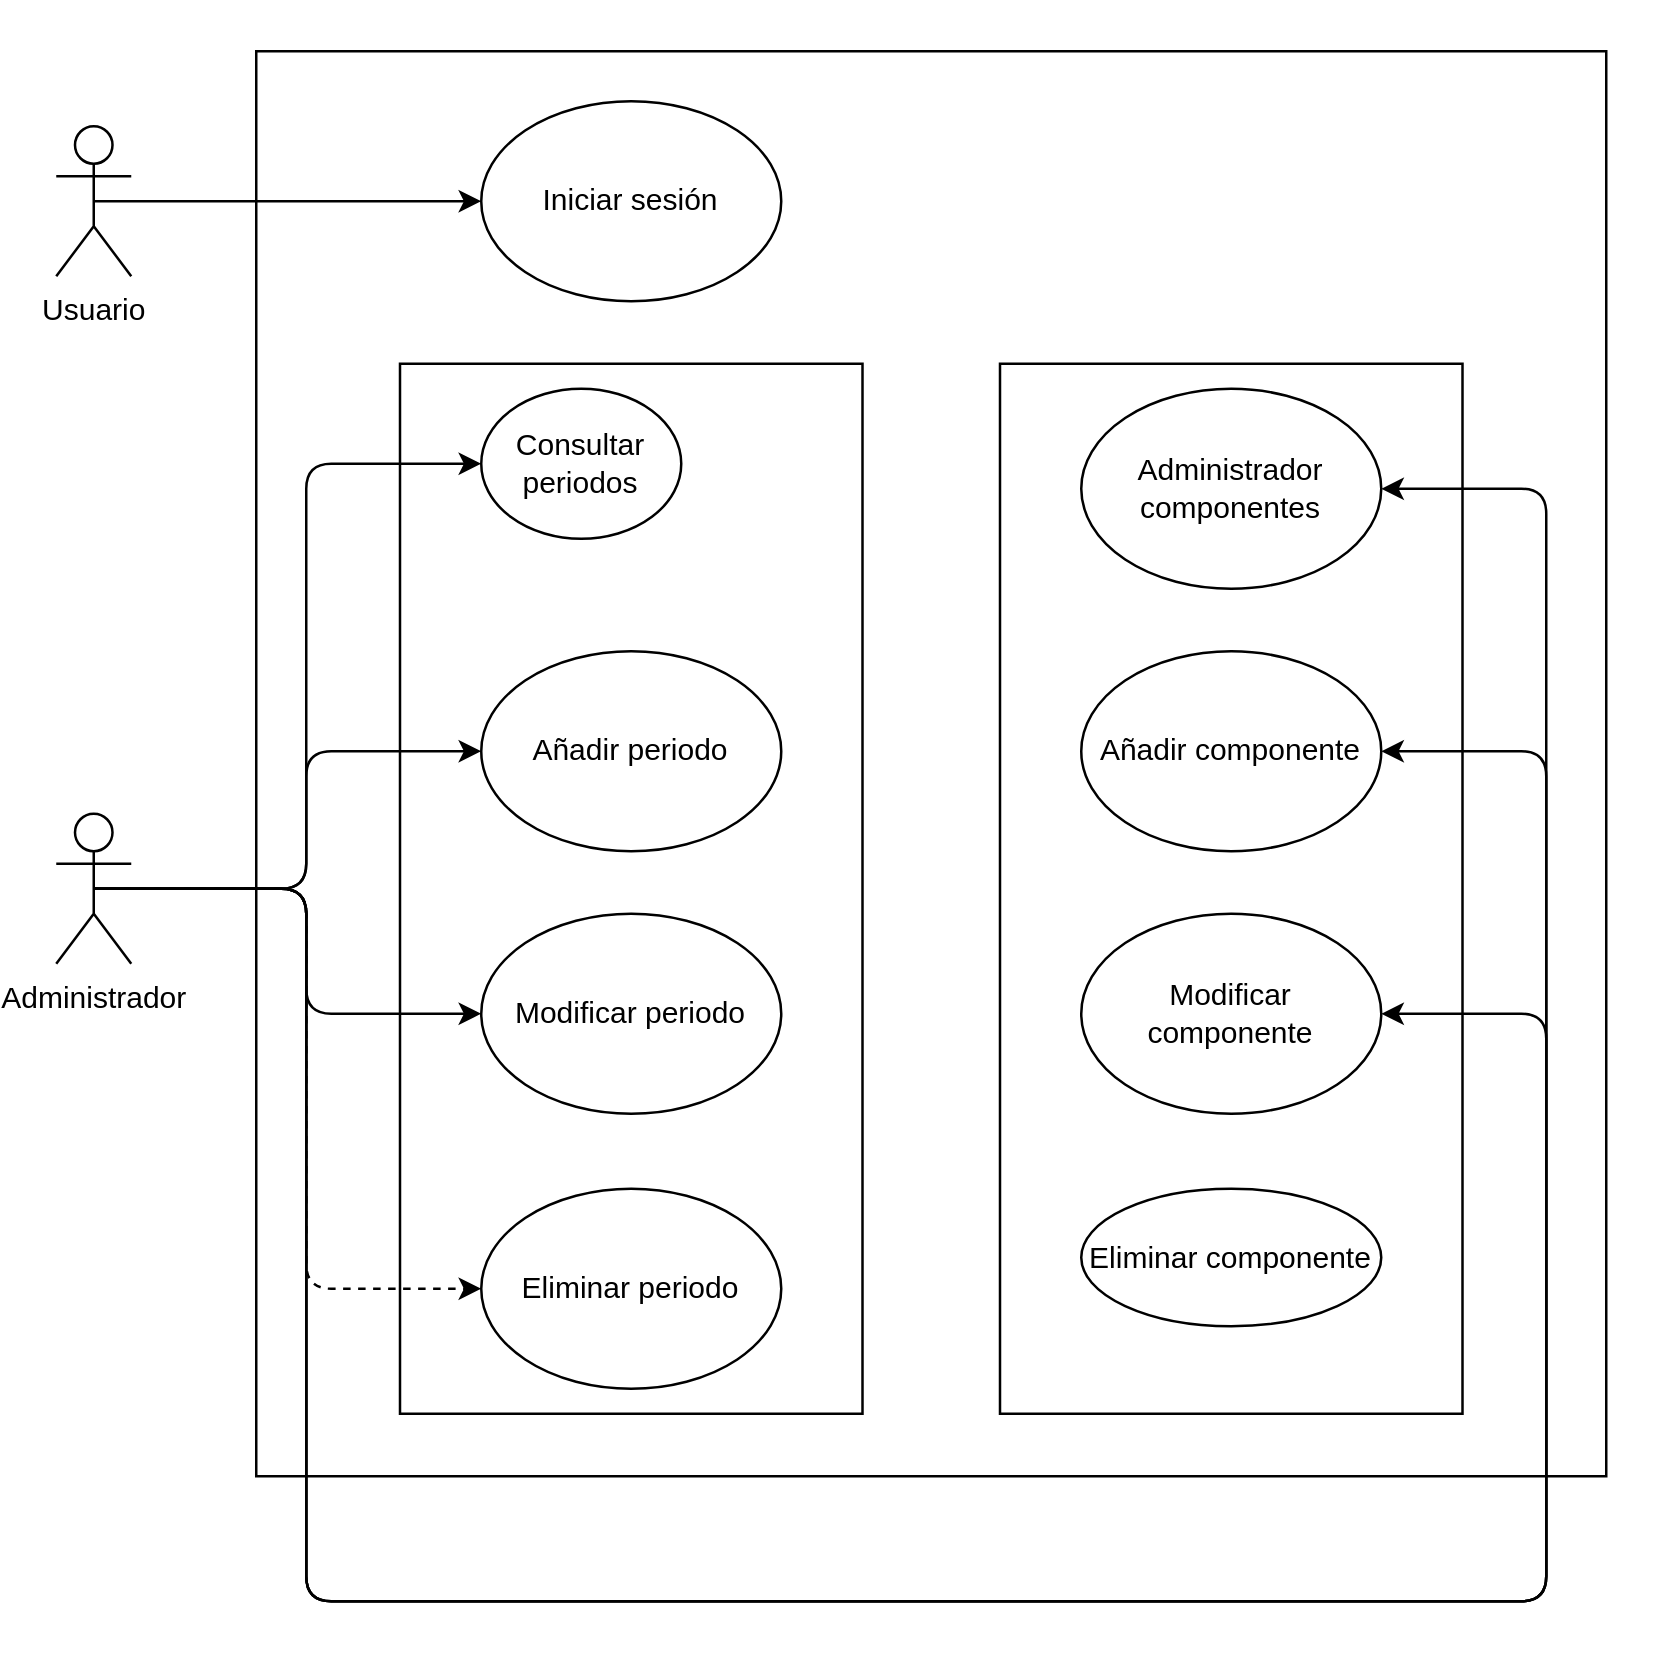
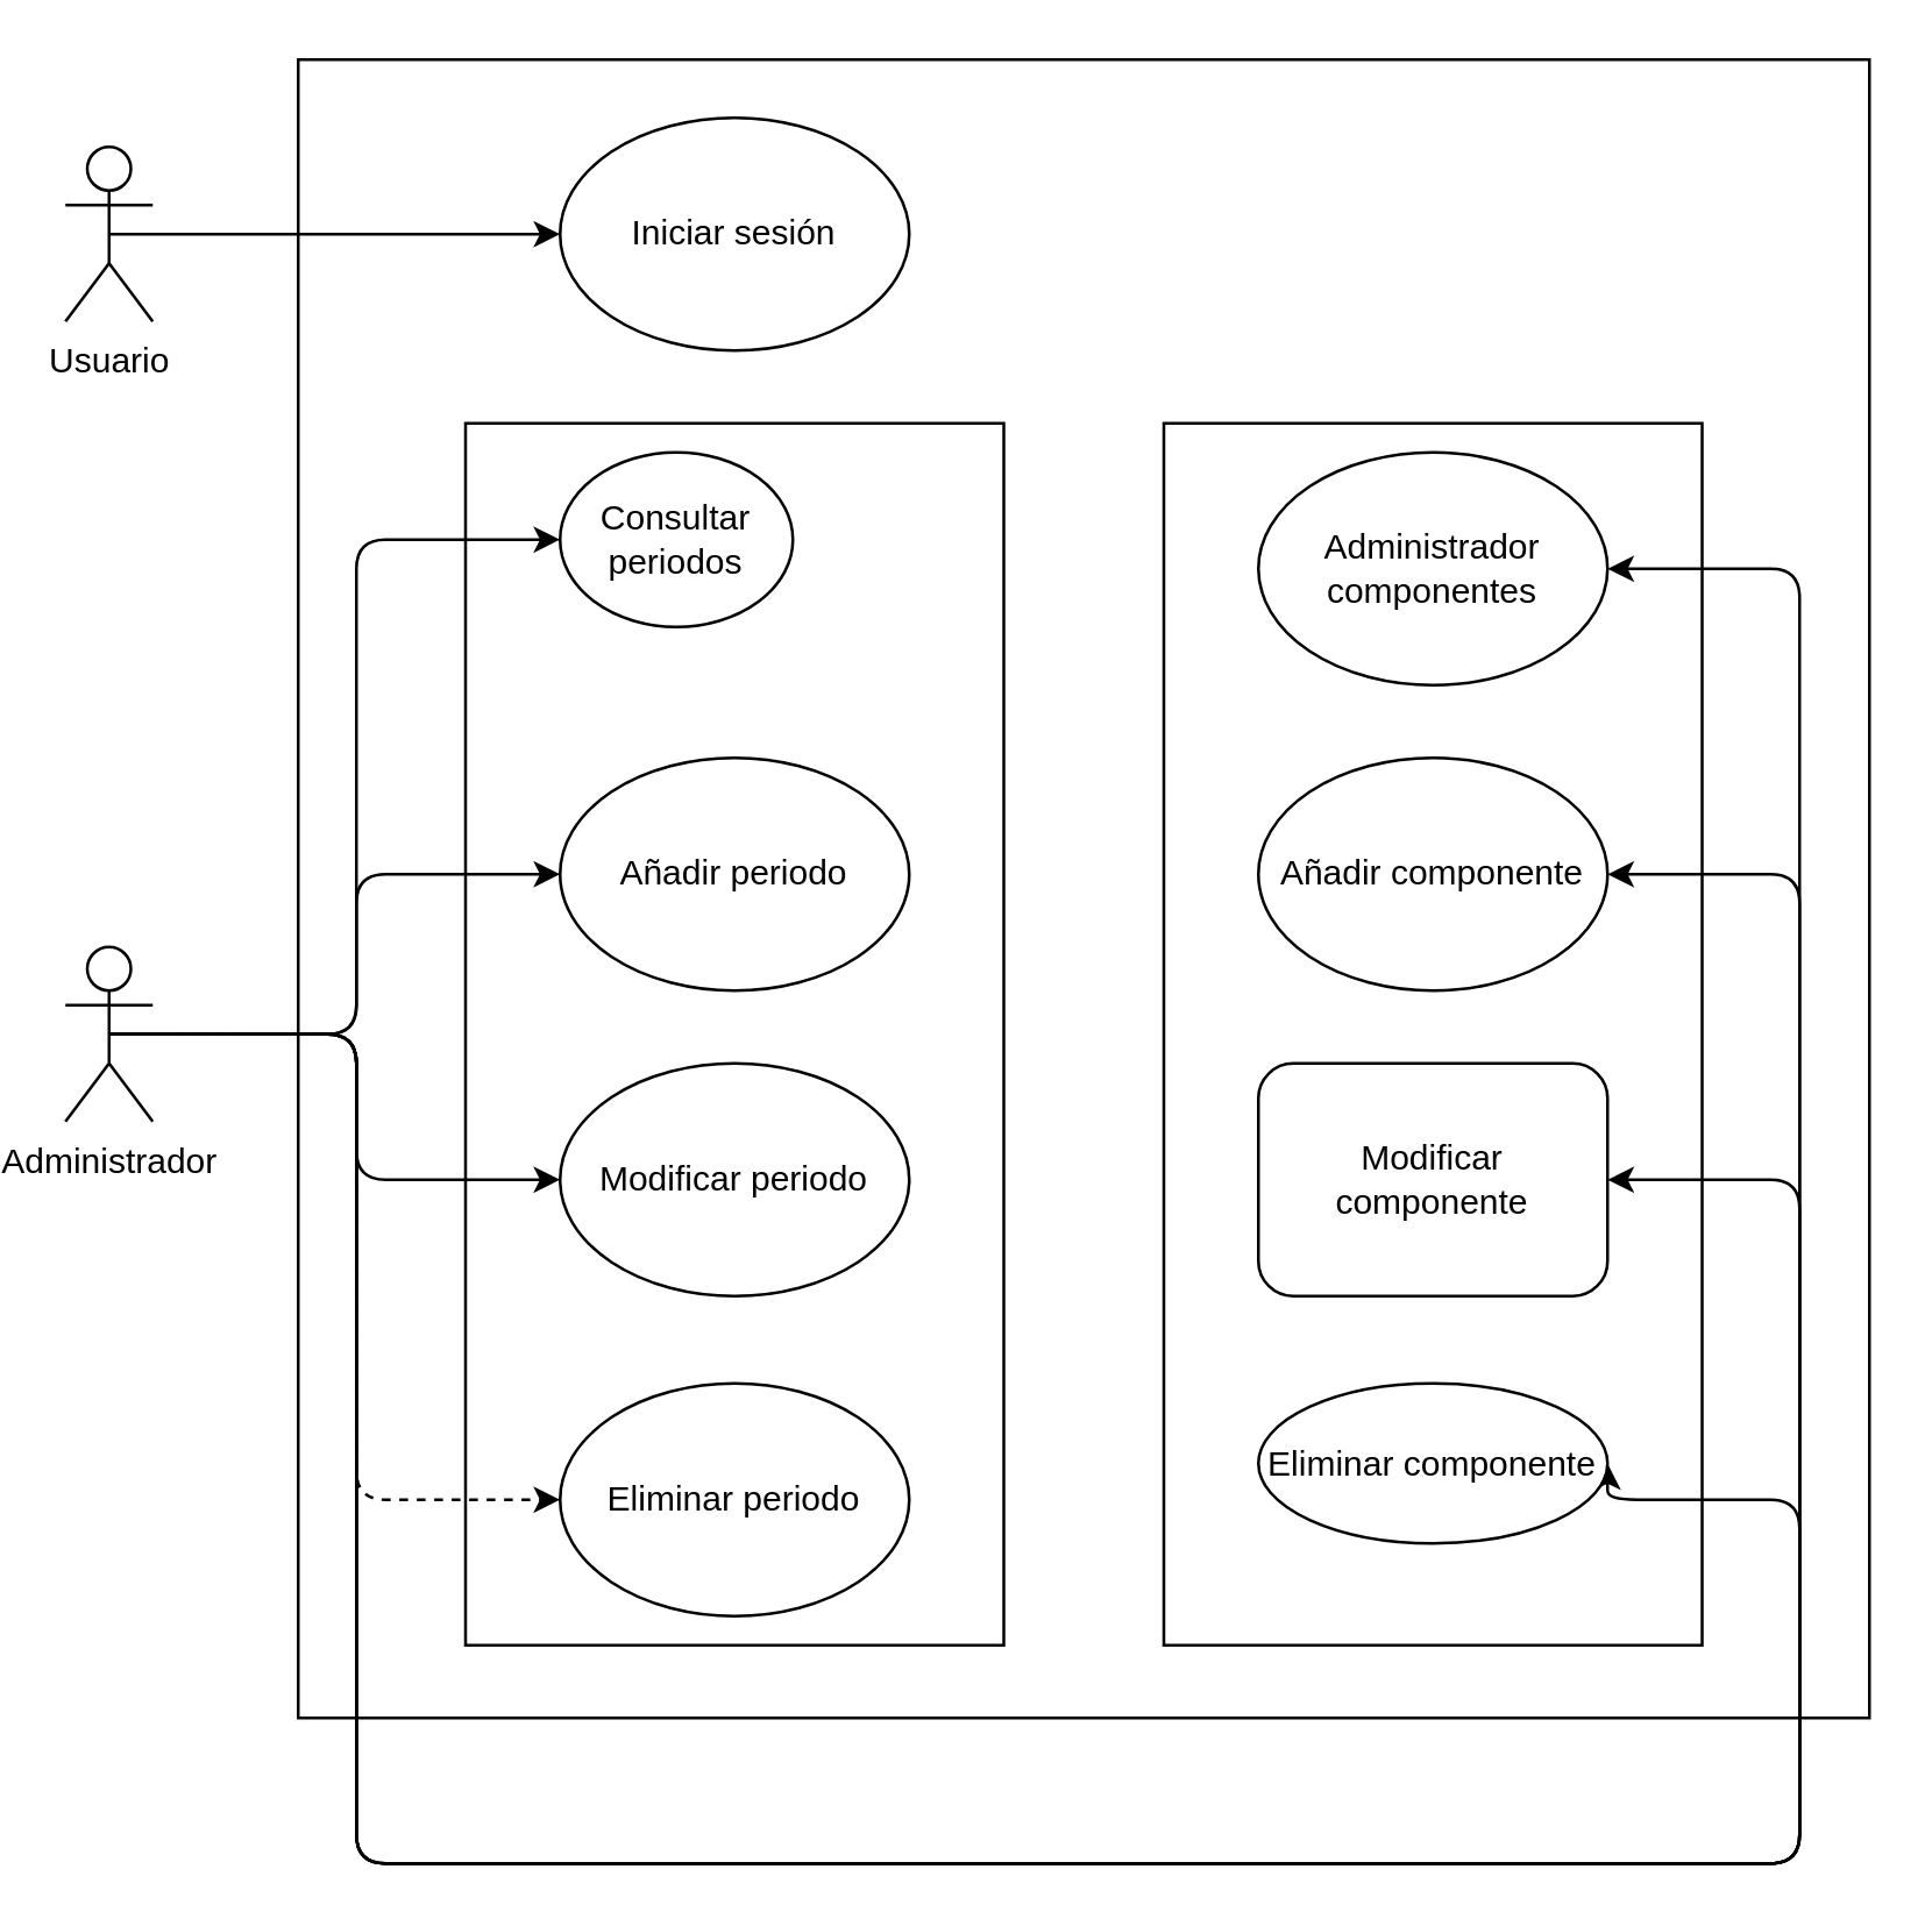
  <mxCell id="0" />
  <mxCell id="1" parent="0" />
  <mxCell id="2" value="" style="rounded=0;whiteSpace=wrap;html=1;" vertex="1" parent="1"><mxGeometry x="100" y="20" width="540" height="570" as="geometry" /></mxCell>
  <mxCell id="3" value="" style="rounded=0;whiteSpace=wrap;html=1;" vertex="1" parent="1"><mxGeometry x="397.5" y="145" width="185" height="420" as="geometry" /></mxCell>
  <mxCell id="4" value="" style="rounded=0;whiteSpace=wrap;html=1;" vertex="1" parent="1"><mxGeometry x="157.5" y="145" width="185" height="420" as="geometry" /></mxCell>
  <mxCell id="5" style="edgeStyle=orthogonalEdgeStyle;rounded=1;orthogonalLoop=1;jettySize=auto;html=1;exitX=0.5;exitY=0.5;exitDx=0;exitDy=0;exitPerimeter=0;entryX=0;entryY=0.5;entryDx=0;entryDy=0;" edge="1" parent="1" source="13" target="20"><mxGeometry relative="1" as="geometry" /></mxCell>
  <mxCell id="6" style="edgeStyle=orthogonalEdgeStyle;rounded=1;orthogonalLoop=1;jettySize=auto;html=1;exitX=0.5;exitY=0.5;exitDx=0;exitDy=0;exitPerimeter=0;entryX=0;entryY=0.5;entryDx=0;entryDy=0;" edge="1" parent="1" source="13" target="18"><mxGeometry relative="1" as="geometry" /></mxCell>
  <mxCell id="7" style="edgeStyle=orthogonalEdgeStyle;rounded=1;orthogonalLoop=1;jettySize=auto;html=1;exitX=0.5;exitY=0.5;exitDx=0;exitDy=0;exitPerimeter=0;entryX=0;entryY=0.5;entryDx=0;entryDy=0;" edge="1" parent="1" source="13" target="14"><mxGeometry relative="1" as="geometry" /></mxCell>
  <mxCell id="8" style="edgeStyle=orthogonalEdgeStyle;rounded=1;orthogonalLoop=1;jettySize=auto;html=1;exitX=0.5;exitY=0.5;exitDx=0;exitDy=0;exitPerimeter=0;entryX=0;entryY=0.5;entryDx=0;entryDy=0;dashed=1;" edge="1" parent="1" source="13" target="16"><mxGeometry relative="1" as="geometry" /></mxCell>
+ <mxCell id="9" style="edgeStyle=orthogonalEdgeStyle;rounded=1;orthogonalLoop=1;jettySize=auto;html=1;exitX=0.5;exitY=0.5;exitDx=0;exitDy=0;exitPerimeter=0;entryX=1;entryY=0.5;entryDx=0;entryDy=0;" edge="1" parent="1" source="13" target="17"><mxGeometry relative="1" as="geometry"><Array as="points"><mxPoint x="120" y="355" /><mxPoint x="120" y="640" /><mxPoint x="616" y="640" /><mxPoint x="616" y="515" /></Array></mxGeometry></mxCell>
  <mxCell id="10" style="edgeStyle=orthogonalEdgeStyle;rounded=1;orthogonalLoop=1;jettySize=auto;html=1;exitX=0.5;exitY=0.5;exitDx=0;exitDy=0;exitPerimeter=0;entryX=1;entryY=0.5;entryDx=0;entryDy=0;" edge="1" parent="1" source="13" target="15"><mxGeometry relative="1" as="geometry"><Array as="points"><mxPoint x="120" y="355" /><mxPoint x="120" y="640" /><mxPoint x="616" y="640" /><mxPoint x="616" y="405" /></Array></mxGeometry></mxCell>
  <mxCell id="11" style="edgeStyle=orthogonalEdgeStyle;rounded=1;orthogonalLoop=1;jettySize=auto;html=1;exitX=0.5;exitY=0.5;exitDx=0;exitDy=0;exitPerimeter=0;entryX=1;entryY=0.5;entryDx=0;entryDy=0;" edge="1" parent="1" source="13" target="19"><mxGeometry relative="1" as="geometry"><Array as="points"><mxPoint x="120" y="355" /><mxPoint x="120" y="640" /><mxPoint x="616" y="640" /><mxPoint x="616" y="300" /></Array></mxGeometry></mxCell>
  <mxCell id="12" style="edgeStyle=orthogonalEdgeStyle;rounded=1;orthogonalLoop=1;jettySize=auto;html=1;exitX=0.5;exitY=0.5;exitDx=0;exitDy=0;exitPerimeter=0;entryX=1;entryY=0.5;entryDx=0;entryDy=0;" edge="1" parent="1" source="13" target="21"><mxGeometry relative="1" as="geometry"><Array as="points"><mxPoint x="120" y="355" /><mxPoint x="120" y="640" /><mxPoint x="616" y="640" /><mxPoint x="616" y="195" /></Array></mxGeometry></mxCell>
  <mxCell id="13" value="Administrador" style="shape=umlActor;verticalLabelPosition=bottom;verticalAlign=top;html=1;outlineConnect=0;" vertex="1" parent="1"><mxGeometry x="20" y="325" width="30" height="60" as="geometry" /></mxCell>
  <mxCell id="14" value="Modificar periodo" style="ellipse;whiteSpace=wrap;html=1;" vertex="1" parent="1"><mxGeometry x="190" y="365" width="120" height="80" as="geometry" /></mxCell>
- <mxCell id="15" value="Modificar componente" style="ellipse;whiteSpace=wrap;html=1;" vertex="1" parent="1"><mxGeometry x="430" y="365" width="120" height="80" as="geometry" /></mxCell>
+ <mxCell id="15" value="Modificar componente" style="whiteSpace=wrap;html=1;rounded=1;" vertex="1" parent="1"><mxGeometry x="430" y="365" width="120" height="80" as="geometry" /></mxCell>
  <mxCell id="16" value="Eliminar periodo" style="ellipse;whiteSpace=wrap;html=1;" vertex="1" parent="1"><mxGeometry x="190" y="475" width="120" height="80" as="geometry" /></mxCell>
  <mxCell id="17" value="Eliminar componente" style="ellipse;whiteSpace=wrap;html=1;" vertex="1" parent="1"><mxGeometry x="430" y="475" width="120" height="55" as="geometry" /></mxCell>
  <mxCell id="18" value="Añadir periodo" style="ellipse;whiteSpace=wrap;html=1;" vertex="1" parent="1"><mxGeometry x="190" y="260" width="120" height="80" as="geometry" /></mxCell>
  <mxCell id="19" value="Añadir componente" style="ellipse;whiteSpace=wrap;html=1;" vertex="1" parent="1"><mxGeometry x="430" y="260" width="120" height="80" as="geometry" /></mxCell>
  <mxCell id="20" value="Consultar periodos" style="ellipse;whiteSpace=wrap;html=1;" vertex="1" parent="1"><mxGeometry x="190" y="155" width="80" height="60" as="geometry" /></mxCell>
  <mxCell id="21" value="Administrador componentes" style="ellipse;whiteSpace=wrap;html=1;" vertex="1" parent="1"><mxGeometry x="430" y="155" width="120" height="80" as="geometry" /></mxCell>
  <mxCell id="22" value="Iniciar sesión" style="ellipse;whiteSpace=wrap;html=1;" vertex="1" parent="1"><mxGeometry x="190" y="40" width="120" height="80" as="geometry" /></mxCell>
  <mxCell id="23" style="edgeStyle=orthogonalEdgeStyle;rounded=0;orthogonalLoop=1;jettySize=auto;html=1;exitX=0.5;exitY=0.5;exitDx=0;exitDy=0;exitPerimeter=0;" edge="1" parent="1" source="24" target="22"><mxGeometry relative="1" as="geometry" /></mxCell>
  <mxCell id="24" value="Usuario" style="shape=umlActor;verticalLabelPosition=bottom;verticalAlign=top;html=1;outlineConnect=0;" vertex="1" parent="1"><mxGeometry x="20" y="50" width="30" height="60" as="geometry" /></mxCell>
